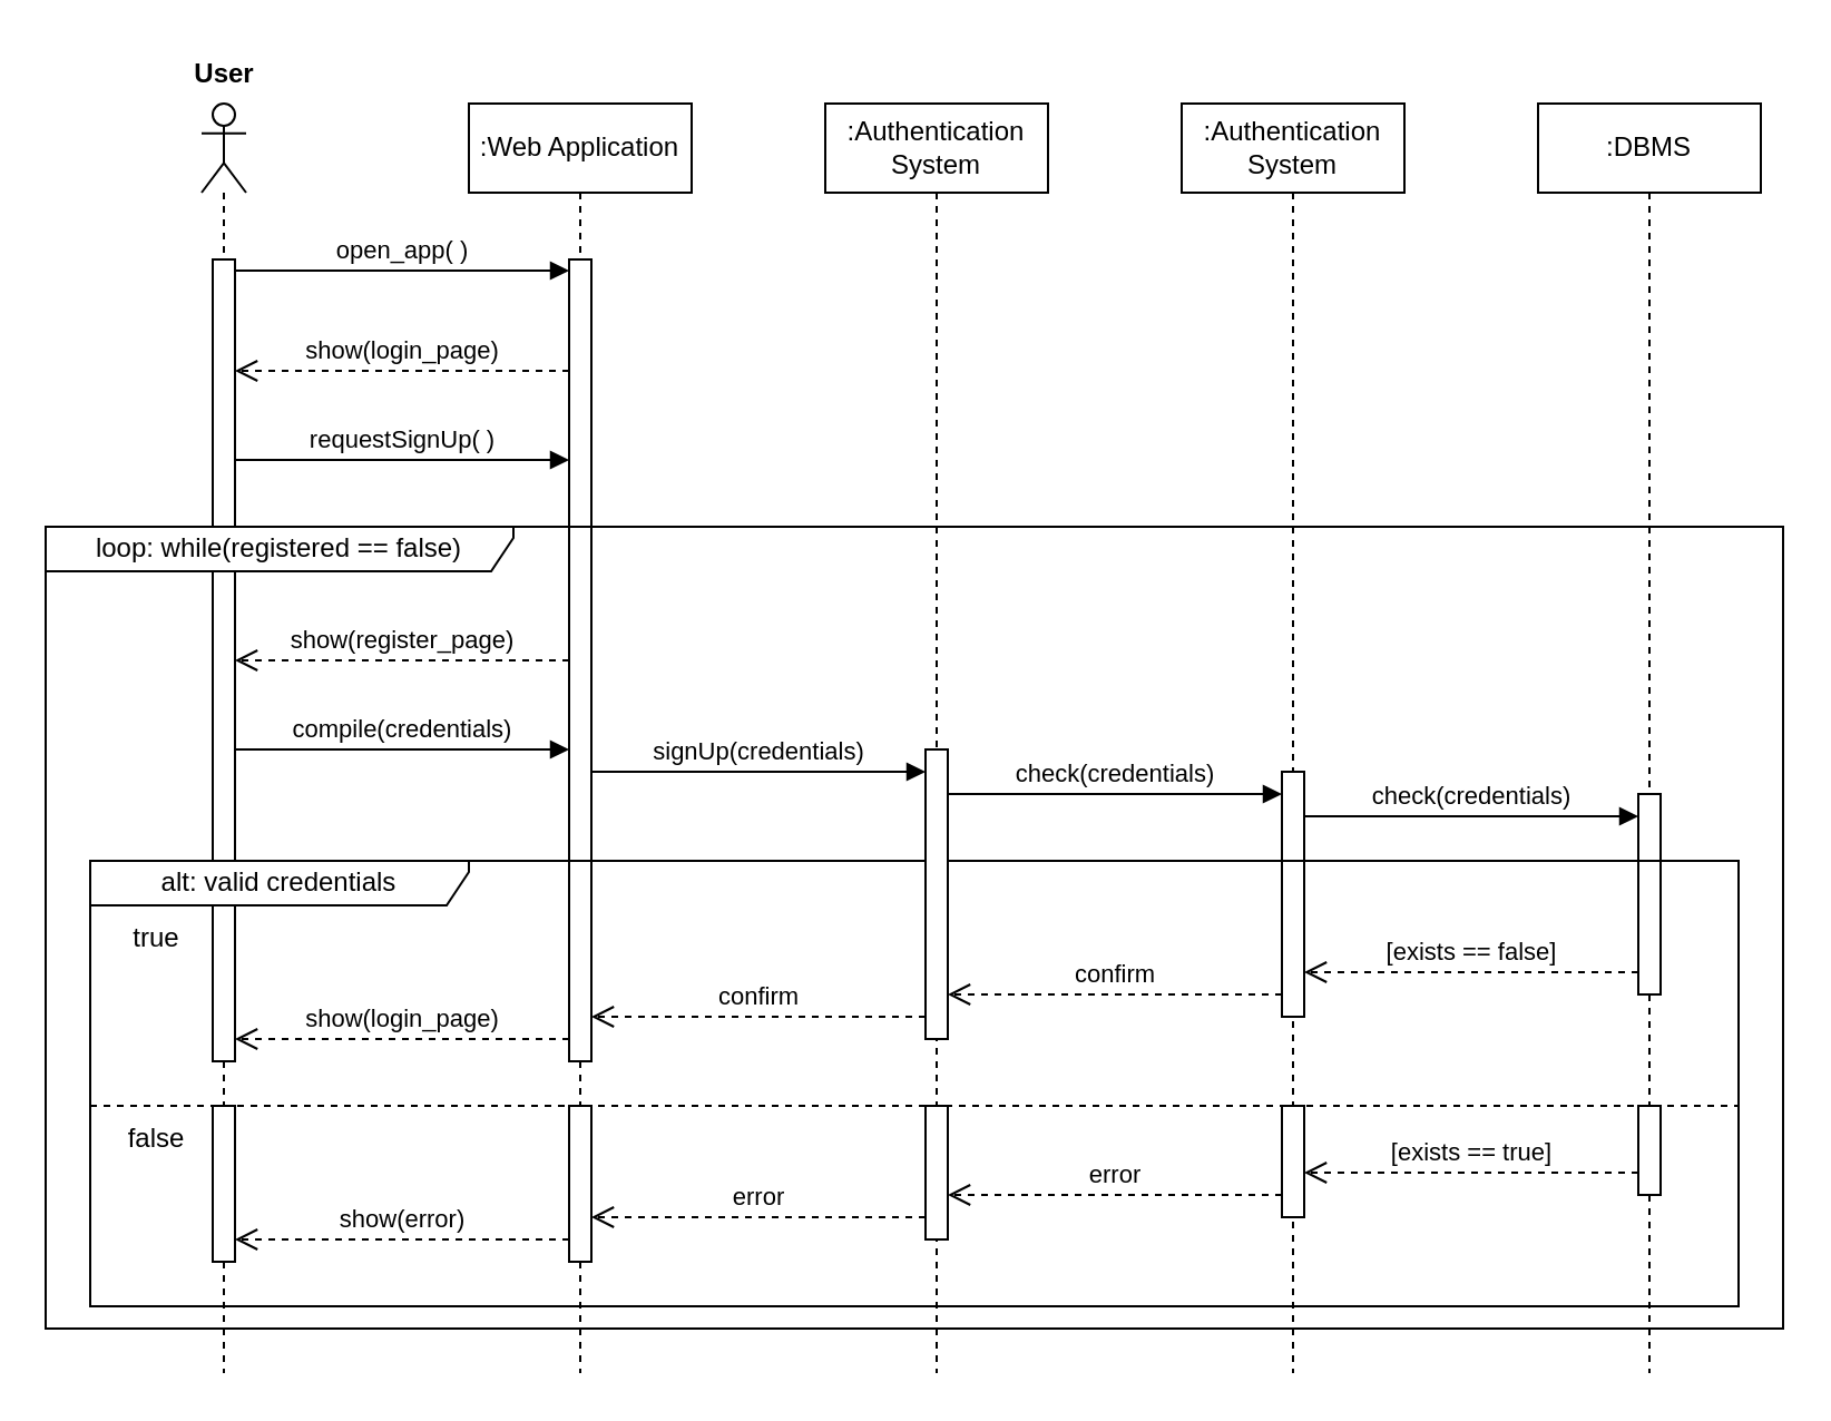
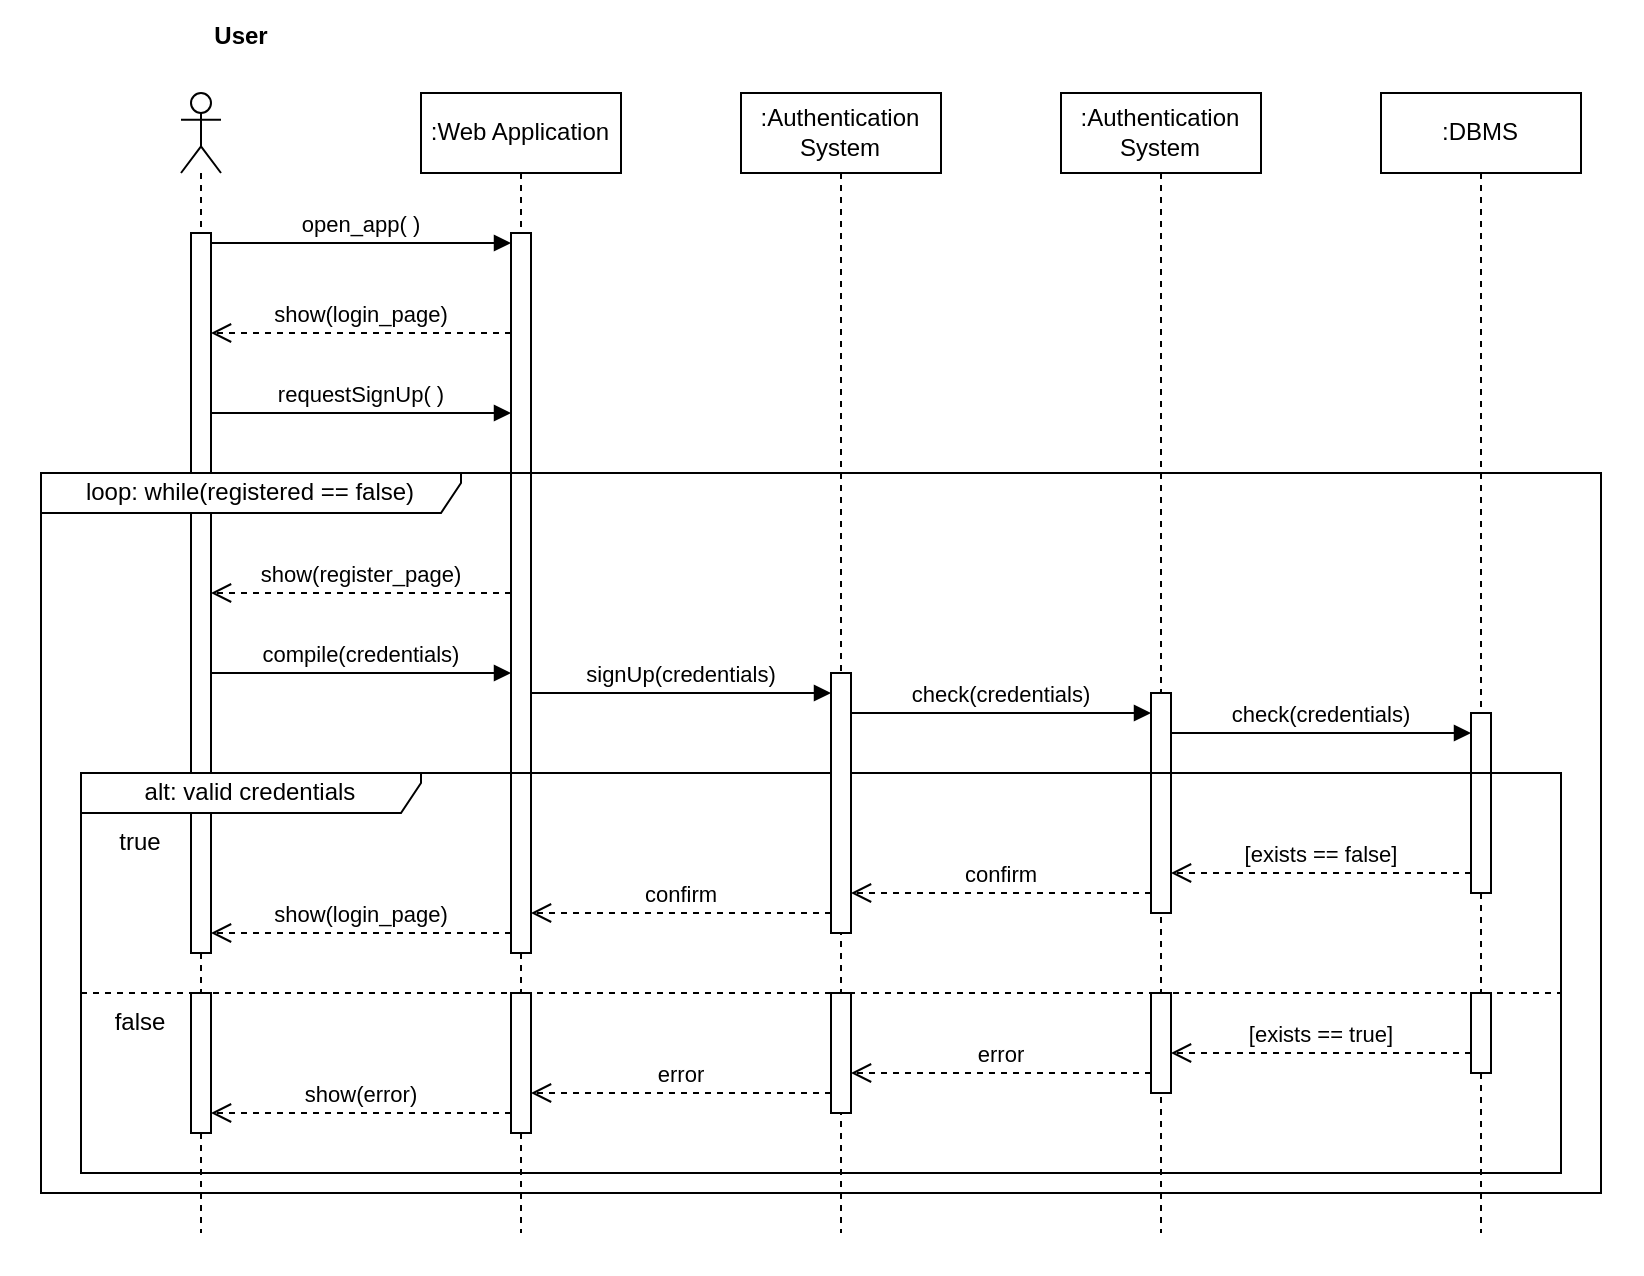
  <mxCell id="0" />
  <mxCell id="1" parent="0" />
  <mxCell id="2" value="" style="shape=umlLifeline;perimeter=lifelinePerimeter;whiteSpace=wrap;html=1;container=1;dropTarget=0;collapsible=0;recursiveResize=0;outlineConnect=0;portConstraint=eastwest;newEdgeStyle={&quot;curved&quot;:0,&quot;rounded&quot;:0};participant=umlActor;" vertex="1" parent="1"><mxGeometry x="90" y="46" width="20" height="570" as="geometry" /></mxCell>
  <mxCell id="3" value="" style="html=1;points=[[0,0,0,0,5],[0,1,0,0,-5],[1,0,0,0,5],[1,1,0,0,-5]];perimeter=orthogonalPerimeter;outlineConnect=0;targetShapes=umlLifeline;portConstraint=eastwest;newEdgeStyle={&quot;curved&quot;:0,&quot;rounded&quot;:0};" vertex="1" parent="2"><mxGeometry x="5" y="70" width="10" height="360" as="geometry" /></mxCell>
- <mxCell id="4" value="User" style="text;align=center;fontStyle=1;verticalAlign=middle;spacingLeft=3;spacingRight=3;strokeColor=none;rotatable=0;points=[[0,0.5],[1,0.5]];portConstraint=eastwest;html=1;" vertex="1" parent="1"><mxGeometry x="60" y="20" width="80" height="26" as="geometry" /></mxCell>
+ <mxCell id="4" value="User" style="text;align=center;fontStyle=1;verticalAlign=middle;spacingLeft=3;spacingRight=3;strokeColor=none;rotatable=0;points=[[0,0.5],[1,0.5]];portConstraint=eastwest;html=1;" vertex="1" parent="1"><mxGeometry x="80" y="5" width="80" height="26" as="geometry" /></mxCell>
  <mxCell id="5" value=":Web Application" style="shape=umlLifeline;perimeter=lifelinePerimeter;whiteSpace=wrap;html=1;container=1;dropTarget=0;collapsible=0;recursiveResize=0;outlineConnect=0;portConstraint=eastwest;newEdgeStyle={&quot;curved&quot;:0,&quot;rounded&quot;:0};" vertex="1" parent="1"><mxGeometry x="210" y="46" width="100" height="570" as="geometry" /></mxCell>
  <mxCell id="6" value="" style="html=1;points=[[0,0,0,0,5],[0,1,0,0,-5],[1,0,0,0,5],[1,1,0,0,-5]];perimeter=orthogonalPerimeter;outlineConnect=0;targetShapes=umlLifeline;portConstraint=eastwest;newEdgeStyle={&quot;curved&quot;:0,&quot;rounded&quot;:0};" vertex="1" parent="5"><mxGeometry x="45" y="70" width="10" height="360" as="geometry" /></mxCell>
  <mxCell id="7" value=":Authentication&lt;div&gt;System&lt;/div&gt;" style="shape=umlLifeline;perimeter=lifelinePerimeter;whiteSpace=wrap;html=1;container=1;dropTarget=0;collapsible=0;recursiveResize=0;outlineConnect=0;portConstraint=eastwest;newEdgeStyle={&quot;curved&quot;:0,&quot;rounded&quot;:0};" vertex="1" parent="1"><mxGeometry x="530" y="46" width="100" height="570" as="geometry" /></mxCell>
  <mxCell id="8" value="" style="html=1;points=[[0,0,0,0,5],[0,1,0,0,-5],[1,0,0,0,5],[1,1,0,0,-5]];perimeter=orthogonalPerimeter;outlineConnect=0;targetShapes=umlLifeline;portConstraint=eastwest;newEdgeStyle={&quot;curved&quot;:0,&quot;rounded&quot;:0};" vertex="1" parent="7"><mxGeometry x="45" y="300" width="10" height="110" as="geometry" /></mxCell>
  <mxCell id="9" value="" style="html=1;points=[[0,0,0,0,5],[0,1,0,0,-5],[1,0,0,0,5],[1,1,0,0,-5]];perimeter=orthogonalPerimeter;outlineConnect=0;targetShapes=umlLifeline;portConstraint=eastwest;newEdgeStyle={&quot;curved&quot;:0,&quot;rounded&quot;:0};" vertex="1" parent="7"><mxGeometry x="45" y="450" width="10" height="50" as="geometry" /></mxCell>
  <mxCell id="10" value=":DBMS" style="shape=umlLifeline;perimeter=lifelinePerimeter;whiteSpace=wrap;html=1;container=1;dropTarget=0;collapsible=0;recursiveResize=0;outlineConnect=0;portConstraint=eastwest;newEdgeStyle={&quot;curved&quot;:0,&quot;rounded&quot;:0};" vertex="1" parent="1"><mxGeometry x="690" y="46" width="100" height="570" as="geometry" /></mxCell>
  <mxCell id="11" value="" style="html=1;points=[[0,0,0,0,5],[0,1,0,0,-5],[1,0,0,0,5],[1,1,0,0,-5]];perimeter=orthogonalPerimeter;outlineConnect=0;targetShapes=umlLifeline;portConstraint=eastwest;newEdgeStyle={&quot;curved&quot;:0,&quot;rounded&quot;:0};" vertex="1" parent="10"><mxGeometry x="45" y="310" width="10" height="90" as="geometry" /></mxCell>
  <mxCell id="12" value="" style="html=1;points=[[0,0,0,0,5],[0,1,0,0,-5],[1,0,0,0,5],[1,1,0,0,-5]];perimeter=orthogonalPerimeter;outlineConnect=0;targetShapes=umlLifeline;portConstraint=eastwest;newEdgeStyle={&quot;curved&quot;:0,&quot;rounded&quot;:0};" vertex="1" parent="10"><mxGeometry x="45" y="450" width="10" height="40" as="geometry" /></mxCell>
  <mxCell id="13" value="open_app( )" style="html=1;verticalAlign=bottom;endArrow=block;curved=0;rounded=0;exitX=1;exitY=0;exitDx=0;exitDy=5;exitPerimeter=0;entryX=0;entryY=0;entryDx=0;entryDy=5;entryPerimeter=0;" edge="1" parent="1" source="3" target="6"><mxGeometry width="80" relative="1" as="geometry"><mxPoint x="110" y="166" as="sourcePoint" /><mxPoint x="190" y="166" as="targetPoint" /></mxGeometry></mxCell>
  <mxCell id="14" value="alt: valid credentials" style="shape=umlFrame;whiteSpace=wrap;html=1;pointerEvents=0;width=170;height=20;" vertex="1" parent="1"><mxGeometry x="40" y="386" width="740" height="200" as="geometry" /></mxCell>
  <mxCell id="15" value="compile(credentials)" style="html=1;verticalAlign=bottom;endArrow=block;curved=0;rounded=0;" edge="1" parent="1"><mxGeometry x="-0.003" width="80" relative="1" as="geometry"><mxPoint x="105" y="336" as="sourcePoint" /><mxPoint x="255" y="336" as="targetPoint" /><mxPoint as="offset" /></mxGeometry></mxCell>
  <mxCell id="16" value="signUp(credentials)" style="html=1;verticalAlign=bottom;endArrow=block;curved=0;rounded=0;" edge="1" parent="1" target="32"><mxGeometry width="80" relative="1" as="geometry"><mxPoint x="265" y="346" as="sourcePoint" /><mxPoint x="415" y="346" as="targetPoint" /><mxPoint as="offset" /></mxGeometry></mxCell>
  <mxCell id="17" value="check(credentials)" style="html=1;verticalAlign=bottom;endArrow=block;curved=0;rounded=0;" edge="1" parent="1"><mxGeometry width="80" relative="1" as="geometry"><mxPoint x="585" y="366" as="sourcePoint" /><mxPoint x="735" y="366" as="targetPoint" /></mxGeometry></mxCell>
  <mxCell id="18" value="[exists == false]" style="html=1;verticalAlign=bottom;endArrow=open;dashed=1;endSize=8;curved=0;rounded=0;" edge="1" parent="1"><mxGeometry relative="1" as="geometry"><mxPoint x="735" y="436" as="sourcePoint" /><mxPoint x="585" y="436" as="targetPoint" /></mxGeometry></mxCell>
  <mxCell id="19" value="" style="endArrow=none;dashed=1;html=1;rounded=0;exitX=0;exitY=0.498;exitDx=0;exitDy=0;exitPerimeter=0;entryX=1;entryY=0.55;entryDx=0;entryDy=0;entryPerimeter=0;" edge="1" parent="1" target="14"><mxGeometry width="50" height="50" relative="1" as="geometry"><mxPoint x="40" y="496" as="sourcePoint" /><mxPoint x="660" y="496" as="targetPoint" /></mxGeometry></mxCell>
  <mxCell id="20" value="false" style="text;html=1;align=center;verticalAlign=middle;whiteSpace=wrap;rounded=0;" vertex="1" parent="1"><mxGeometry x="40" y="496" width="60" height="30" as="geometry" /></mxCell>
  <mxCell id="21" value="true" style="text;html=1;align=center;verticalAlign=middle;whiteSpace=wrap;rounded=0;" vertex="1" parent="1"><mxGeometry x="40" y="406" width="60" height="30" as="geometry" /></mxCell>
  <mxCell id="22" value="confirm" style="html=1;verticalAlign=bottom;endArrow=open;dashed=1;endSize=8;curved=0;rounded=0;" edge="1" parent="1"><mxGeometry relative="1" as="geometry"><mxPoint x="415" y="456" as="sourcePoint" /><mxPoint x="265" y="456" as="targetPoint" /></mxGeometry></mxCell>
  <mxCell id="23" value="show(login_page)" style="html=1;verticalAlign=bottom;endArrow=open;dashed=1;endSize=8;curved=0;rounded=0;" edge="1" parent="1"><mxGeometry x="0.003" relative="1" as="geometry"><mxPoint x="255" y="466" as="sourcePoint" /><mxPoint x="105" y="466" as="targetPoint" /><mxPoint as="offset" /></mxGeometry></mxCell>
  <mxCell id="24" value="[exists == true]" style="html=1;verticalAlign=bottom;endArrow=open;dashed=1;endSize=8;curved=0;rounded=0;" edge="1" parent="1"><mxGeometry relative="1" as="geometry"><mxPoint x="735" y="526" as="sourcePoint" /><mxPoint x="585" y="526" as="targetPoint" /></mxGeometry></mxCell>
  <mxCell id="25" value="error" style="html=1;verticalAlign=bottom;endArrow=open;dashed=1;endSize=8;curved=0;rounded=0;" edge="1" parent="1"><mxGeometry relative="1" as="geometry"><mxPoint x="415" y="546" as="sourcePoint" /><mxPoint x="265" y="546" as="targetPoint" /></mxGeometry></mxCell>
  <mxCell id="26" value="show(error)" style="html=1;verticalAlign=bottom;endArrow=open;dashed=1;endSize=8;curved=0;rounded=0;" edge="1" parent="1"><mxGeometry relative="1" as="geometry"><mxPoint x="255" y="556" as="sourcePoint" /><mxPoint x="105" y="556" as="targetPoint" /></mxGeometry></mxCell>
  <mxCell id="27" value="loop: while(registered == false)" style="shape=umlFrame;whiteSpace=wrap;html=1;pointerEvents=0;width=210;height=20;" vertex="1" parent="1"><mxGeometry x="20" y="236" width="780" height="360" as="geometry" /></mxCell>
  <mxCell id="28" value="requestSignUp( )" style="html=1;verticalAlign=bottom;endArrow=block;curved=0;rounded=0;exitX=1;exitY=0;exitDx=0;exitDy=5;exitPerimeter=0;entryX=0;entryY=0;entryDx=0;entryDy=5;entryPerimeter=0;" edge="1" parent="1"><mxGeometry width="80" relative="1" as="geometry"><mxPoint x="105" y="206" as="sourcePoint" /><mxPoint x="255" y="206" as="targetPoint" /></mxGeometry></mxCell>
  <mxCell id="29" value="show(register_page)" style="html=1;verticalAlign=bottom;endArrow=open;dashed=1;endSize=8;curved=0;rounded=0;" edge="1" parent="1"><mxGeometry x="0.003" relative="1" as="geometry"><mxPoint x="255" y="296" as="sourcePoint" /><mxPoint x="105" y="296" as="targetPoint" /><mxPoint as="offset" /></mxGeometry></mxCell>
  <mxCell id="30" value="show(login_page)" style="html=1;verticalAlign=bottom;endArrow=open;dashed=1;endSize=8;curved=0;rounded=0;" edge="1" parent="1"><mxGeometry relative="1" as="geometry"><mxPoint x="255" y="166" as="sourcePoint" /><mxPoint x="105" y="166" as="targetPoint" /></mxGeometry></mxCell>
  <mxCell id="31" value=":Authentication&lt;div&gt;System&lt;/div&gt;" style="shape=umlLifeline;perimeter=lifelinePerimeter;whiteSpace=wrap;html=1;container=1;dropTarget=0;collapsible=0;recursiveResize=0;outlineConnect=0;portConstraint=eastwest;newEdgeStyle={&quot;curved&quot;:0,&quot;rounded&quot;:0};" vertex="1" parent="1"><mxGeometry x="370" y="46" width="100" height="570" as="geometry" /></mxCell>
  <mxCell id="32" value="" style="html=1;points=[[0,0,0,0,5],[0,1,0,0,-5],[1,0,0,0,5],[1,1,0,0,-5]];perimeter=orthogonalPerimeter;outlineConnect=0;targetShapes=umlLifeline;portConstraint=eastwest;newEdgeStyle={&quot;curved&quot;:0,&quot;rounded&quot;:0};" vertex="1" parent="31"><mxGeometry x="45" y="290" width="10" height="130" as="geometry" /></mxCell>
  <mxCell id="33" value="" style="html=1;points=[[0,0,0,0,5],[0,1,0,0,-5],[1,0,0,0,5],[1,1,0,0,-5]];perimeter=orthogonalPerimeter;outlineConnect=0;targetShapes=umlLifeline;portConstraint=eastwest;newEdgeStyle={&quot;curved&quot;:0,&quot;rounded&quot;:0};" vertex="1" parent="31"><mxGeometry x="45" y="450" width="10" height="60" as="geometry" /></mxCell>
  <mxCell id="34" value="error" style="html=1;verticalAlign=bottom;endArrow=open;dashed=1;endSize=8;curved=0;rounded=0;" edge="1" parent="1"><mxGeometry relative="1" as="geometry"><mxPoint x="575" y="536" as="sourcePoint" /><mxPoint x="425" y="536" as="targetPoint" /></mxGeometry></mxCell>
  <mxCell id="35" value="confirm" style="html=1;verticalAlign=bottom;endArrow=open;dashed=1;endSize=8;curved=0;rounded=0;" edge="1" parent="1"><mxGeometry relative="1" as="geometry"><mxPoint x="575" y="446" as="sourcePoint" /><mxPoint x="425" y="446" as="targetPoint" /></mxGeometry></mxCell>
  <mxCell id="36" value="check(credentials)" style="html=1;verticalAlign=bottom;endArrow=block;curved=0;rounded=0;" edge="1" parent="1"><mxGeometry width="80" relative="1" as="geometry"><mxPoint x="425" y="356" as="sourcePoint" /><mxPoint x="575" y="356" as="targetPoint" /><mxPoint as="offset" /></mxGeometry></mxCell>
  <mxCell id="37" value="" style="html=1;points=[[0,0,0,0,5],[0,1,0,0,-5],[1,0,0,0,5],[1,1,0,0,-5]];perimeter=orthogonalPerimeter;outlineConnect=0;targetShapes=umlLifeline;portConstraint=eastwest;newEdgeStyle={&quot;curved&quot;:0,&quot;rounded&quot;:0};" vertex="1" parent="1"><mxGeometry x="255" y="496" width="10" height="70" as="geometry" /></mxCell>
  <mxCell id="38" value="" style="html=1;points=[[0,0,0,0,5],[0,1,0,0,-5],[1,0,0,0,5],[1,1,0,0,-5]];perimeter=orthogonalPerimeter;outlineConnect=0;targetShapes=umlLifeline;portConstraint=eastwest;newEdgeStyle={&quot;curved&quot;:0,&quot;rounded&quot;:0};" vertex="1" parent="1"><mxGeometry x="95" y="496" width="10" height="70" as="geometry" /></mxCell>
